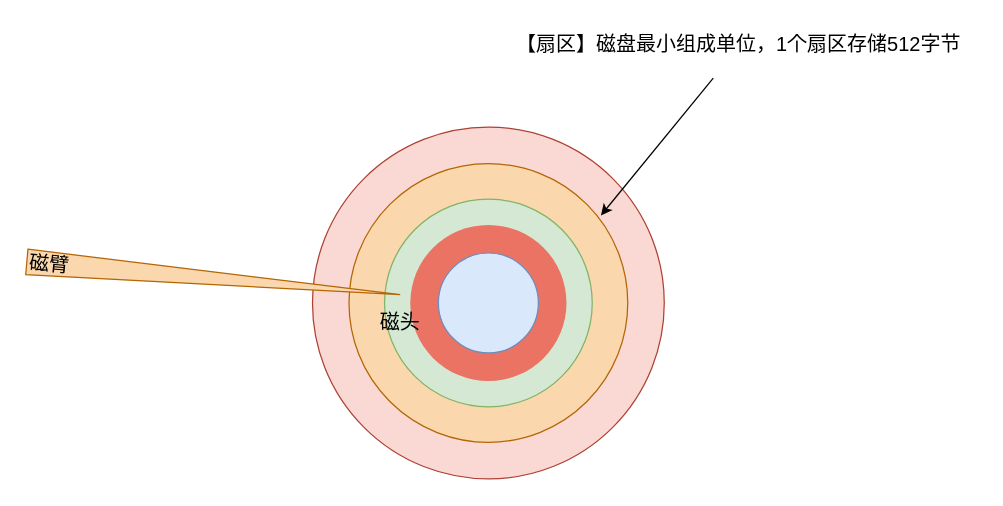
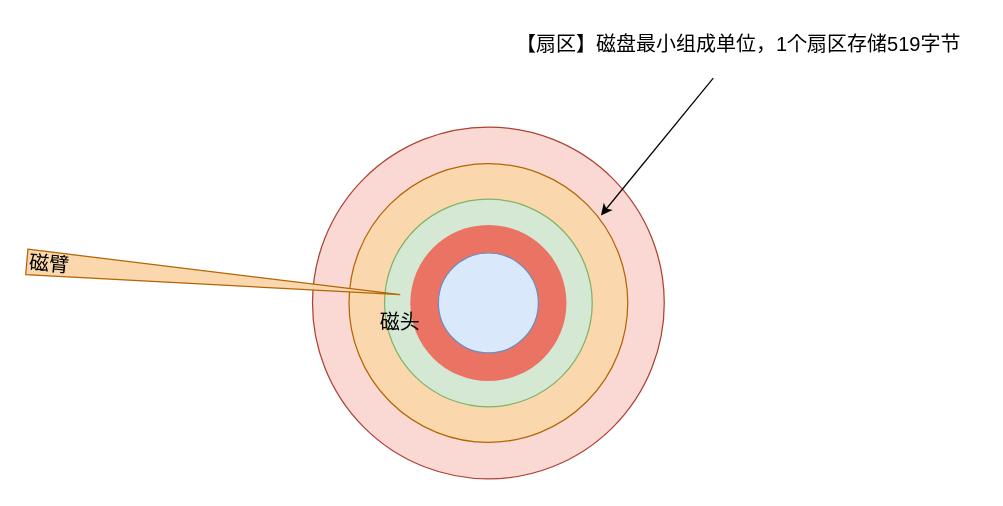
  <mxCell id="0" />
  <mxCell id="1" parent="0" />
  <mxCell id="2" value="" style="ellipse;whiteSpace=wrap;html=1;aspect=fixed;fillColor=#fad9d5;strokeColor=#ae4132;fontSize=16;" vertex="1" parent="1"><mxGeometry x="249.22" y="101.23" width="281.55" height="281.55" as="geometry" /></mxCell>
  <mxCell id="3" value="" style="ellipse;whiteSpace=wrap;html=1;aspect=fixed;fillColor=#fad7ac;strokeColor=#b46504;fontSize=16;" vertex="1" parent="1"><mxGeometry x="278.44" y="130.45" width="223.12" height="223.12" as="geometry" /></mxCell>
  <mxCell id="4" value="" style="ellipse;whiteSpace=wrap;html=1;aspect=fixed;fillColor=#d5e8d4;strokeColor=#82b366;align=left;fontSize=16;" vertex="1" parent="1"><mxGeometry x="306.88" y="158.88" width="166.25" height="166.25" as="geometry" /></mxCell>
  <mxCell id="5" value="" style="ellipse;whiteSpace=wrap;html=1;aspect=fixed;fillColor=light-dark(#eb7363, #ffadcd);strokeColor=none;fontColor=#ffffff;fillStyle=auto;fontSize=16;" vertex="1" parent="1"><mxGeometry x="327.5" y="179.5" width="125" height="125" as="geometry" /></mxCell>
  <mxCell id="6" value="" style="ellipse;whiteSpace=wrap;html=1;aspect=fixed;fillColor=#dae8fc;strokeColor=#6c8ebf;fontSize=16;" vertex="1" parent="1"><mxGeometry x="350" y="202" width="80" height="80" as="geometry" /></mxCell>
  <mxCell id="7" value="磁臂" style="triangle;whiteSpace=wrap;html=1;rotation=5;align=left;fillColor=#fad7ac;strokeColor=#b46504;fontSize=16;" vertex="1" parent="1"><mxGeometry x="20" y="212" width="300" height="20.5" as="geometry" /></mxCell>
  <mxCell id="8" value="磁头" style="text;html=1;align=center;verticalAlign=middle;resizable=0;points=[];autosize=1;strokeColor=none;fillColor=none;fontSize=16;" vertex="1" parent="1"><mxGeometry x="289" y="242" width="60" height="30" as="geometry" /></mxCell>
  <mxCell id="9" value="" style="endArrow=classic;html=1;rounded=0;entryX=0.82;entryY=0.251;entryDx=0;entryDy=0;entryPerimeter=0;fontSize=16;" edge="1" parent="1" target="2"><mxGeometry width="50" height="50" relative="1" as="geometry"><mxPoint x="570" y="62" as="sourcePoint" /><mxPoint x="620" y="12" as="targetPoint" /></mxGeometry></mxCell>
- <mxCell id="10" value="【扇区】磁盘最小组成单位，1个扇区存储512字节" style="text;html=1;align=center;verticalAlign=middle;resizable=0;points=[];autosize=1;strokeColor=none;fillColor=none;fontSize=16;" vertex="1" parent="1"><mxGeometry x="400" y="20" width="380" height="30" as="geometry" /></mxCell>
+ <mxCell id="10" value="【扇区】磁盘最小组成单位，1个扇区存储519字节" style="text;html=1;align=center;verticalAlign=middle;resizable=0;points=[];autosize=1;strokeColor=none;fillColor=none;fontSize=16;" vertex="1" parent="1"><mxGeometry x="400" y="20" width="380" height="30" as="geometry" /></mxCell>
